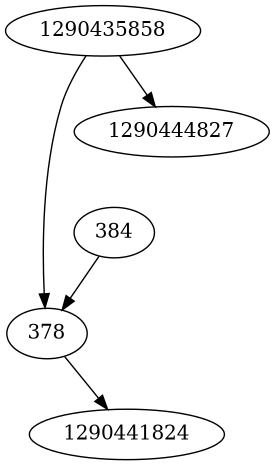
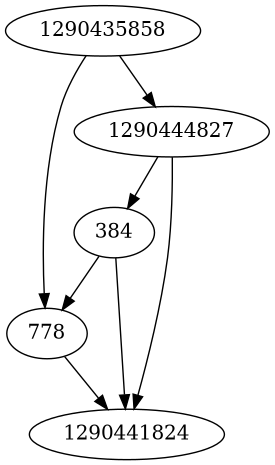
  strict digraph {
    n1 [label=1290435858]
-   378
+   378 [label=778]
    1290444827
    1290441824
    n5 [label=384]
    n1 -> 378
    n1 -> 1290444827
    378 -> 1290441824
+   1290444827 -> 1290441824
+   1290444827 -> n5
    n5 -> 378
+   n5 -> 1290441824
  }
